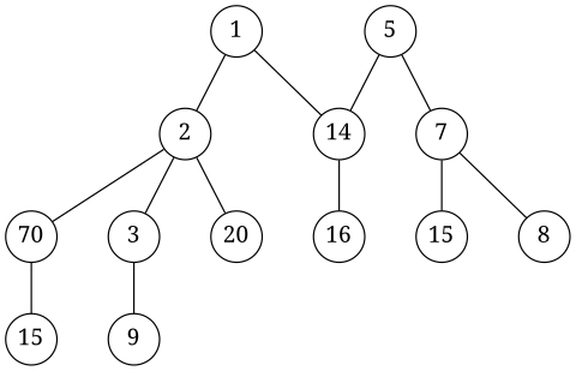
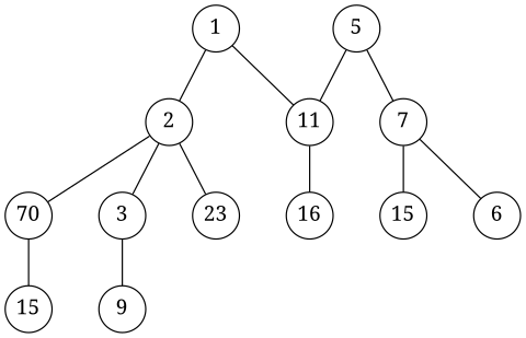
  graph {
    fontname="Noto Serif"
    nodesep=0.5
    ranksep=0.5
    node [fixedsize=shape fontname="Noto Serif" fontsize=16 shape=circle]
    edge [fontname="Noto Serif"]
    n1 [label=1]
    n2 [label=2]
-   n3 [label=14]
+   n3 [label=11]
    n4 [label=70]
    n5 [label=3]
-   n6 [label=20]
+   n6 [label=23]
    n7 [label=5]
    n8 [label=7]
    n9 [label=15]
    n10 [label=9]
    n11 [label=15]
-   n12 [label=8]
+   n12 [label=6]
    n13 [label=16]
    n1 -- n2
    n1 -- n3
    n2 -- n4
    n2 -- n5
    n2 -- n6
    n3 -- n13
    n4 -- n9
    n5 -- n10
    n7 -- n3
    n7 -- n8
    n8 -- n11
    n8 -- n12
  }
